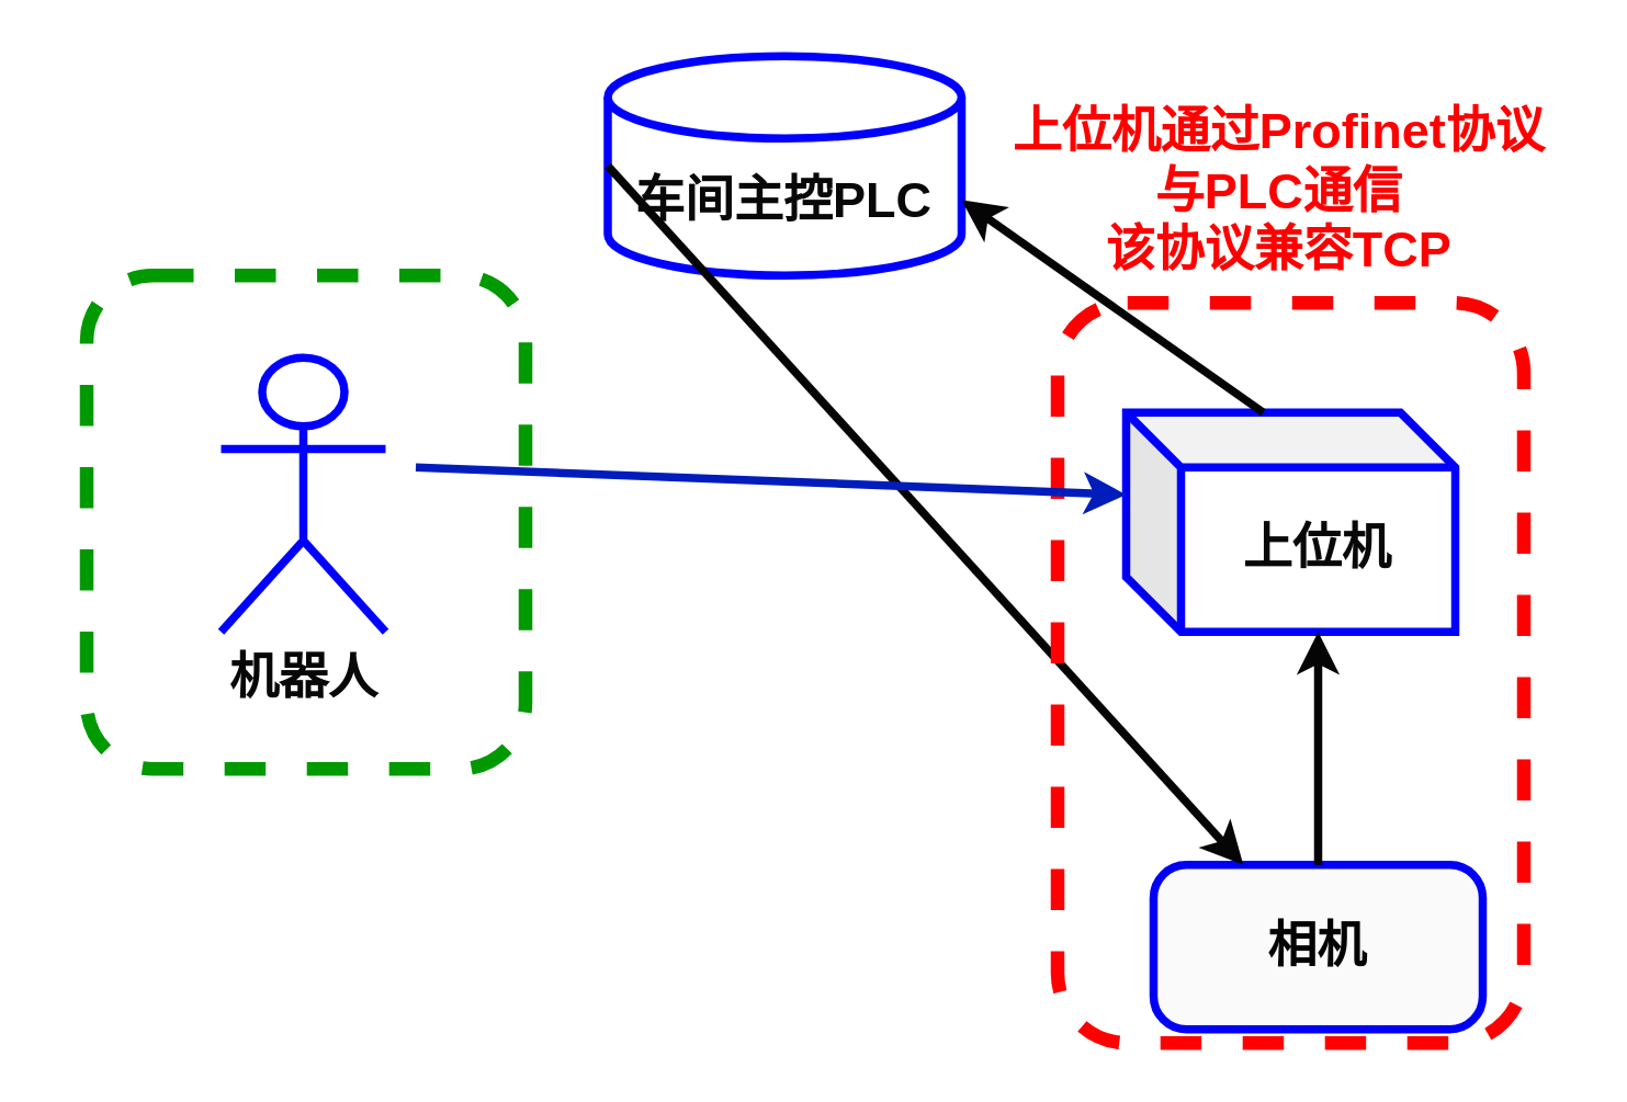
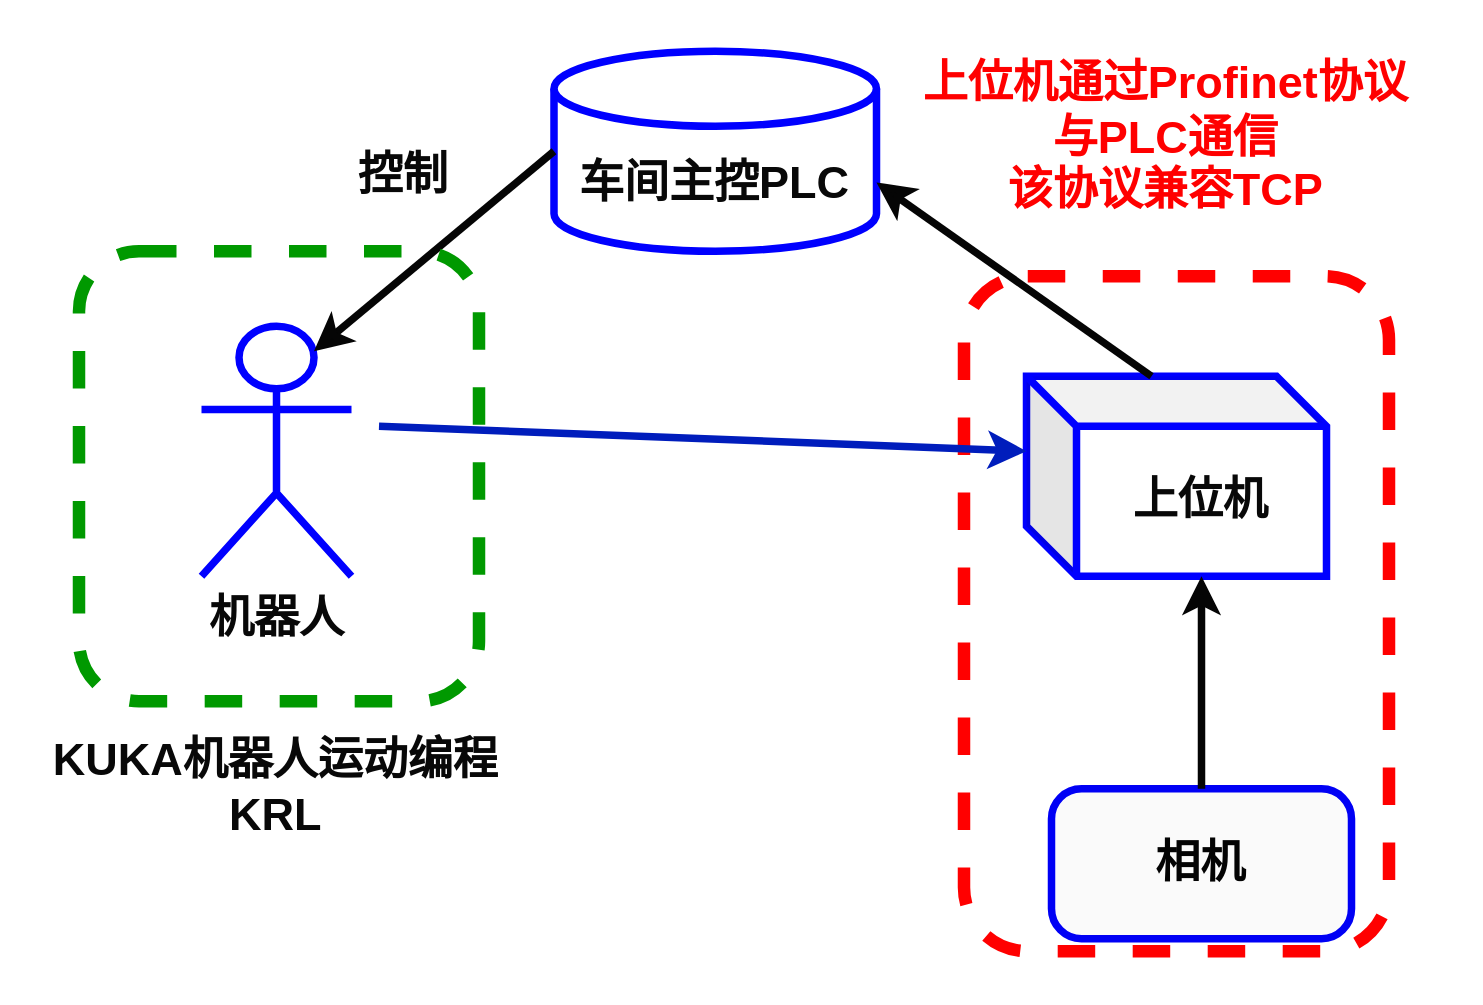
  <mxCell id="0" />
  <mxCell id="1" parent="0" />
  <mxCell id="2" value="&lt;font style=&quot;font-size: 18px&quot; color=&quot;#080808&quot;&gt;&lt;b&gt;车间主控PLC&lt;/b&gt;&lt;/font&gt;" style="shape=cylinder3;whiteSpace=wrap;html=1;boundedLbl=1;backgroundOutline=1;size=15;fillColor=none;strokeColor=#0000FF;strokeWidth=3;" parent="1" vertex="1"><mxGeometry x="221" y="20" width="129" height="80" as="geometry" /></mxCell>
  <mxCell id="3" value="&lt;font color=&quot;#080808&quot; style=&quot;font-size: 18px&quot;&gt;&lt;b&gt;上位机&lt;/b&gt;&lt;/font&gt;&lt;span style=&quot;color: rgba(0 , 0 , 0 , 0) ; font-family: monospace ; font-size: 0px&quot;&gt;%3CmxGraphModel%3E%3Croot%3E%3CmxCell%20id%3D%220%22%2F%3E%3CmxCell%20id%3D%221%22%20parent%3D%220%22%2F%3E%3CmxCell%20id%3D%222%22%20value%3D%22%26lt%3Bfont%20color%3D%26quot%3B%23080808%26quot%3B%20style%3D%26quot%3Bfont-size%3A%2018px%26quot%3B%26gt%3B%26lt%3Bb%26gt%3B%E6%9C%BA%E5%99%A8%E4%BA%BA%26lt%3B%2Fb%26gt%3B%26lt%3B%2Ffont%26gt%3B%22%20style%3D%22shape%3Dcube%3BwhiteSpace%3Dwrap%3Bhtml%3D1%3BboundedLbl%3D1%3BbackgroundOutline%3D1%3BdarkOpacity%3D0.05%3BdarkOpacity2%3D0.1%3BstrokeColor%3D%230000FF%3BstrokeWidth%3D3%3BfillColor%3Dnone%3B%22%20vertex%3D%221%22%20parent%3D%221%22%3E%3CmxGeometry%20x%3D%22300%22%20y%3D%22230%22%20width%3D%22120%22%20height%3D%2280%22%20as%3D%22geometry%22%2F%3E%3C%2FmxCell%3E%3C%2Froot%3E%3C%2FmxGraphModel%3E&lt;/span&gt;" style="shape=cube;whiteSpace=wrap;html=1;boundedLbl=1;backgroundOutline=1;darkOpacity=0.05;darkOpacity2=0.1;strokeColor=#0000FF;strokeWidth=3;fillColor=none;" parent="1" vertex="1"><mxGeometry x="410" y="150" width="120" height="80" as="geometry" /></mxCell>
  <mxCell id="4" value="&lt;b&gt;机器人&lt;/b&gt;" style="shape=umlActor;verticalLabelPosition=bottom;verticalAlign=top;html=1;outlineConnect=0;fontSize=18;fontColor=#080808;strokeColor=#0000FF;strokeWidth=3;fillColor=none;" parent="1" vertex="1"><mxGeometry x="80" y="130" width="60" height="100" as="geometry" /></mxCell>
  <mxCell id="5" value="&lt;font size=&quot;1&quot;&gt;&lt;b style=&quot;font-size: 18px&quot;&gt;相机&lt;/b&gt;&lt;/font&gt;" style="rounded=1;whiteSpace=wrap;html=1;fontSize=12;arcSize=20;fillColor=#FAFAFA;strokeColor=#0000F5;fontColor=#030303;strokeWidth=3;" parent="1" vertex="1"><mxGeometry x="420" y="315" width="120" height="60" as="geometry" /></mxCell>
- <mxCell id="6" style="edgeStyle=none;html=1;fontSize=18;strokeColor=#050505;strokeWidth=3;exitX=0;exitY=0.5;exitDx=0;exitDy=0;exitPerimeter=0;" parent="1" source="2" target="5" edge="1"><mxGeometry relative="1" as="geometry"><mxPoint x="180" y="310" as="sourcePoint" /><mxPoint x="290" y="310" as="targetPoint" /></mxGeometry></mxCell>
+ <mxCell id="6" style="edgeStyle=none;html=1;entryX=0.75;entryY=0.1;entryDx=0;entryDy=0;fontSize=18;strokeColor=#050505;strokeWidth=3;exitX=0;exitY=0.5;exitDx=0;exitDy=0;exitPerimeter=0;entryPerimeter=0;" parent="1" source="2" target="4" edge="1"><mxGeometry relative="1" as="geometry"><mxPoint x="180" y="310" as="sourcePoint" /><mxPoint x="290" y="310" as="targetPoint" /></mxGeometry></mxCell>
  <mxCell id="7" style="edgeStyle=none;html=1;entryX=1;entryY=0;entryDx=0;entryDy=52.5;fontSize=18;strokeColor=#050505;strokeWidth=3;entryPerimeter=0;exitX=0;exitY=0;exitDx=50;exitDy=0;exitPerimeter=0;" parent="1" source="3" target="2" edge="1"><mxGeometry relative="1" as="geometry"><mxPoint x="441" y="50" as="sourcePoint" /><mxPoint x="240" y="240" as="targetPoint" /></mxGeometry></mxCell>
  <mxCell id="8" style="edgeStyle=none;html=1;entryX=0;entryY=0;entryDx=70;entryDy=80;fontSize=18;strokeColor=#050505;strokeWidth=3;entryPerimeter=0;exitX=0.5;exitY=0;exitDx=0;exitDy=0;" parent="1" source="5" target="3" edge="1"><mxGeometry relative="1" as="geometry"><mxPoint x="611" y="270" as="sourcePoint" /><mxPoint x="380" y="300" as="targetPoint" /></mxGeometry></mxCell>
  <mxCell id="9" value="" style="rounded=1;whiteSpace=wrap;html=1;dashed=1;strokeWidth=5;strokeColor=#FF0000;fillColor=none;" parent="1" vertex="1"><mxGeometry x="385" y="110" width="170" height="270" as="geometry" /></mxCell>
  <mxCell id="10" value="" style="rounded=1;whiteSpace=wrap;html=1;dashed=1;strokeWidth=5;strokeColor=#009900;fillColor=none;" parent="1" vertex="1"><mxGeometry x="31" y="100" width="160" height="180" as="geometry" /></mxCell>
- <mxCell id="12" value="&lt;b&gt;&lt;font style=&quot;font-size: 18px;&quot;&gt;&lt;font color=&quot;#ff0000&quot;&gt;上位机通过Profinet协议与PLC通信&lt;br&gt;该协议兼容TCP&lt;/font&gt;&lt;br&gt;&lt;/font&gt;&lt;/b&gt;" style="text;html=1;strokeColor=none;fillColor=none;align=center;verticalAlign=middle;whiteSpace=wrap;rounded=0;dashed=1;" parent="1" vertex="1"><mxGeometry x="361" y="30" width="210" height="80" as="geometry" /></mxCell>
+ <mxCell id="11" value="&lt;b&gt;&lt;font style=&quot;font-size: 18px&quot; color=&quot;#080808&quot;&gt;KUKA机器人运动编程KRL&lt;/font&gt;&lt;/b&gt;" style="text;html=1;strokeColor=none;fillColor=none;align=center;verticalAlign=middle;whiteSpace=wrap;rounded=0;dashed=1;" parent="1" vertex="1"><mxGeometry x="20" y="300" width="180" height="30" as="geometry" /></mxCell>
+ <mxCell id="12" value="&lt;b&gt;&lt;font style=&quot;font-size: 18px;&quot;&gt;&lt;font color=&quot;#ff0000&quot;&gt;上位机通过Profinet协议与PLC通信&lt;br&gt;该协议兼容TCP&lt;/font&gt;&lt;br&gt;&lt;/font&gt;&lt;/b&gt;" style="text;html=1;strokeColor=none;fillColor=none;align=center;verticalAlign=middle;whiteSpace=wrap;rounded=0;dashed=1;" parent="1" vertex="1"><mxGeometry x="361" y="15" width="210" height="80" as="geometry" /></mxCell>
+ <mxCell id="13" value="&lt;font color=&quot;#080808&quot;&gt;&lt;span style=&quot;font-size: 18px&quot;&gt;&lt;b&gt;控制&lt;/b&gt;&lt;/span&gt;&lt;/font&gt;" style="text;html=1;strokeColor=none;fillColor=none;align=center;verticalAlign=middle;whiteSpace=wrap;rounded=0;" vertex="1" parent="1"><mxGeometry x="131" y="55" width="60" height="30" as="geometry" /></mxCell>
  <mxCell id="14" style="edgeStyle=none;html=1;fontSize=18;strokeColor=#001DBC;strokeWidth=3;entryX=0;entryY=0;entryDx=0;entryDy=30;entryPerimeter=0;fillColor=#0050ef;" edge="1" parent="1" target="3"><mxGeometry relative="1" as="geometry"><mxPoint x="151" y="170" as="sourcePoint" /><mxPoint x="361" y="160" as="targetPoint" /></mxGeometry></mxCell>
